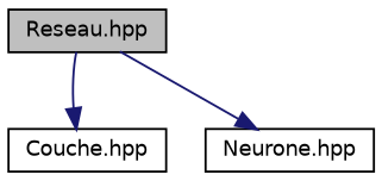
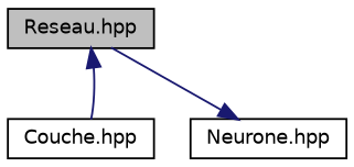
  digraph {
    node [color=black fillcolor=white fontname=Helvetica fontsize=10 shape=record style=filled]
    edge [color=midnightblue fontname=Helvetica fontsize=10 labelfontname=Helvetica labelfontsize=10 style=solid]
    n1 [fillcolor=grey75 fontcolor=black height=0.2 label="Reseau.hpp" width=0.4]
    n2 [height=0.2 label="Couche.hpp" width=0.4]
    n3 [height=0.2 label="Neurone.hpp" width=0.4]
-   n1 -> n2
+   n2 -> n1
    n1 -> n3
  }
